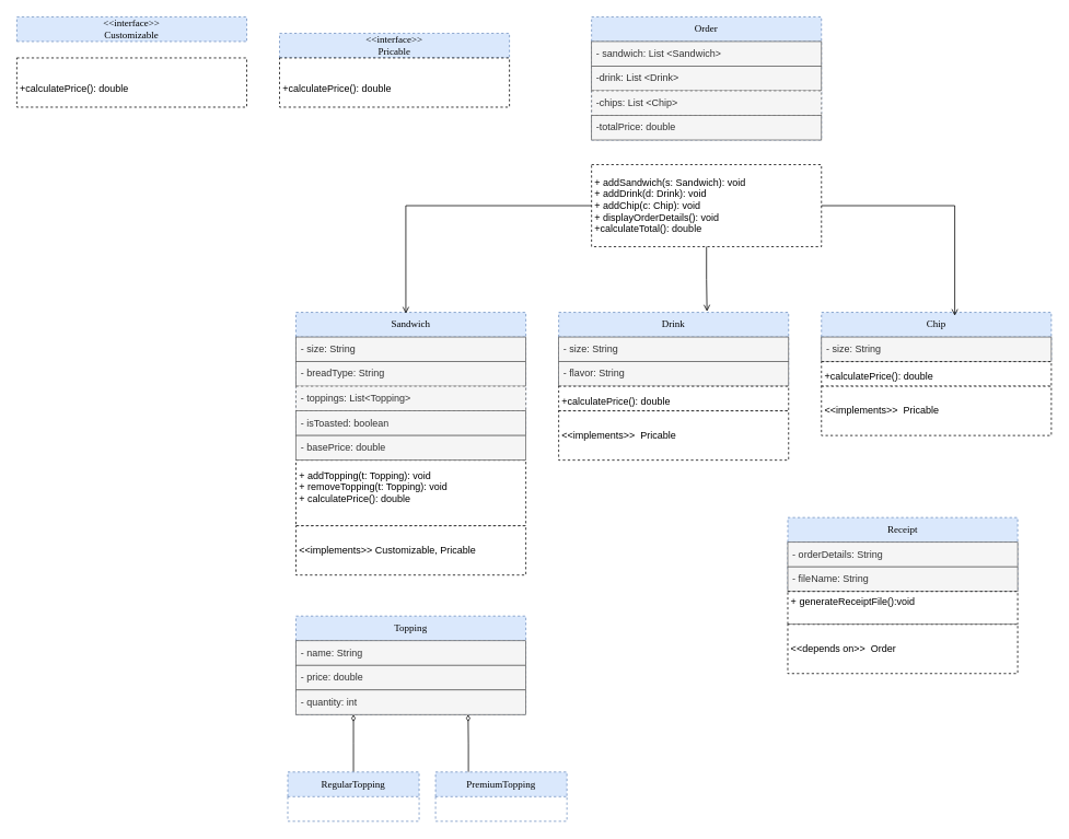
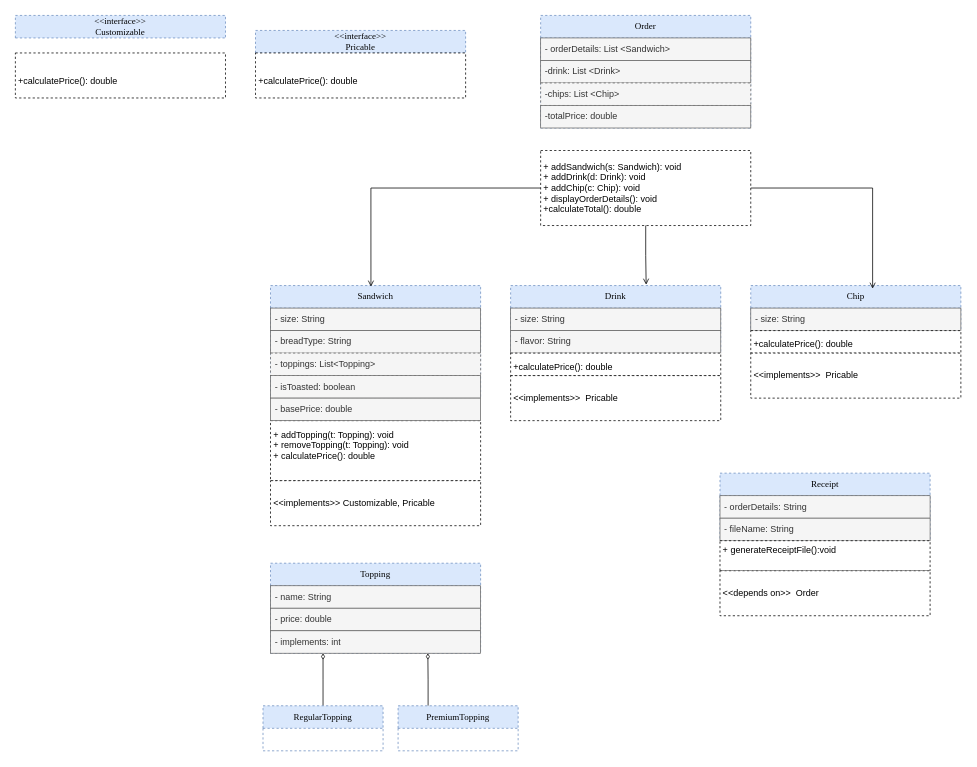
  <mxCell id="0" />
  <mxCell id="1" parent="0" />
  <mxCell id="2" value="Order" style="swimlane;fontStyle=0;childLayout=stackLayout;horizontal=1;startSize=30;horizontalStack=0;resizeParent=1;resizeParentMax=0;resizeLast=0;collapsible=1;marginBottom=0;whiteSpace=wrap;html=1;dashed=1;fontFamily=Verdana;fillColor=#dae8fc;strokeColor=#6c8ebf;" vertex="1" parent="1"><mxGeometry x="720" y="20" width="280" height="150" as="geometry"><mxRectangle x="80" y="40" width="70" height="30" as="alternateBounds" /></mxGeometry></mxCell>
- <mxCell id="3" value="- sandwich: List &amp;lt;Sandwich&amp;gt;" style="text;strokeColor=#666666;fillColor=#f5f5f5;align=left;verticalAlign=middle;spacingLeft=4;spacingRight=4;overflow=hidden;points=[[0,0.5],[1,0.5]];portConstraint=eastwest;rotatable=0;whiteSpace=wrap;html=1;fontColor=#333333;" vertex="1" parent="2"><mxGeometry y="30" width="280" height="30" as="geometry" /></mxCell>
+ <mxCell id="3" value="- orderDetails: List &amp;lt;Sandwich&amp;gt;" style="text;strokeColor=#666666;fillColor=#f5f5f5;align=left;verticalAlign=middle;spacingLeft=4;spacingRight=4;overflow=hidden;points=[[0,0.5],[1,0.5]];portConstraint=eastwest;rotatable=0;whiteSpace=wrap;html=1;fontColor=#333333;" vertex="1" parent="2"><mxGeometry y="30" width="280" height="30" as="geometry" /></mxCell>
  <mxCell id="4" value="-drink: List &amp;lt;Drink&amp;gt;" style="text;strokeColor=#666666;fillColor=#f5f5f5;align=left;verticalAlign=middle;spacingLeft=4;spacingRight=4;overflow=hidden;points=[[0,0.5],[1,0.5]];portConstraint=eastwest;rotatable=0;whiteSpace=wrap;html=1;fontColor=#333333;" vertex="1" parent="2"><mxGeometry y="60" width="280" height="30" as="geometry" /></mxCell>
  <mxCell id="5" value="-chips: List &amp;lt;Chip&amp;gt;" style="text;strokeColor=#666666;fillColor=#f5f5f5;align=left;verticalAlign=middle;spacingLeft=4;spacingRight=4;overflow=hidden;points=[[0,0.5],[1,0.5]];portConstraint=eastwest;rotatable=0;whiteSpace=wrap;html=1;dashed=1;fontColor=#333333;" vertex="1" parent="2"><mxGeometry y="90" width="280" height="30" as="geometry" /></mxCell>
  <mxCell id="6" value="-totalPrice: double&amp;nbsp;" style="text;strokeColor=#666666;fillColor=#f5f5f5;align=left;verticalAlign=middle;spacingLeft=4;spacingRight=4;overflow=hidden;points=[[0,0.5],[1,0.5]];portConstraint=eastwest;rotatable=0;whiteSpace=wrap;html=1;rounded=0;fontColor=#333333;" vertex="1" parent="2"><mxGeometry y="120" width="280" height="30" as="geometry" /></mxCell>
  <mxCell id="7" value="+ addSandwich(s: Sandwich): void&amp;nbsp;&lt;div&gt;+ addDrink(d: Drink): void&amp;nbsp;&lt;/div&gt;&lt;div&gt;+ addChip(c: Chip): void&lt;/div&gt;&lt;div&gt;+ displayOrderDetails(): void&lt;/div&gt;&lt;div&gt;+calculateTotal(): double&amp;nbsp;&lt;/div&gt;" style="rounded=0;whiteSpace=wrap;html=1;align=left;dashed=1;spacingTop=0;spacing=4;spacingBottom=0;" vertex="1" parent="1"><mxGeometry x="720" y="200" width="280" height="100" as="geometry" /></mxCell>
  <mxCell id="8" value="Sandwich" style="swimlane;fontStyle=0;childLayout=stackLayout;horizontal=1;startSize=30;horizontalStack=0;resizeParent=1;resizeParentMax=0;resizeLast=0;collapsible=1;marginBottom=0;whiteSpace=wrap;html=1;dashed=1;fontFamily=Verdana;fillColor=#dae8fc;strokeColor=#6c8ebf;" vertex="1" parent="1"><mxGeometry x="360" y="380" width="280" height="150" as="geometry"><mxRectangle x="80" y="40" width="70" height="30" as="alternateBounds" /></mxGeometry></mxCell>
  <mxCell id="9" value="- size: String" style="text;strokeColor=#666666;fillColor=#f5f5f5;align=left;verticalAlign=middle;spacingLeft=4;spacingRight=4;overflow=hidden;points=[[0,0.5],[1,0.5]];portConstraint=eastwest;rotatable=0;whiteSpace=wrap;html=1;fontColor=#333333;" vertex="1" parent="8"><mxGeometry y="30" width="280" height="30" as="geometry" /></mxCell>
  <mxCell id="10" value="- breadType: String" style="text;strokeColor=#666666;fillColor=#f5f5f5;align=left;verticalAlign=middle;spacingLeft=4;spacingRight=4;overflow=hidden;points=[[0,0.5],[1,0.5]];portConstraint=eastwest;rotatable=0;whiteSpace=wrap;html=1;fontColor=#333333;" vertex="1" parent="8"><mxGeometry y="60" width="280" height="30" as="geometry" /></mxCell>
  <mxCell id="11" value="- toppings: List&amp;lt;Topping&amp;gt;" style="text;strokeColor=#666666;fillColor=#f5f5f5;align=left;verticalAlign=middle;spacingLeft=4;spacingRight=4;overflow=hidden;points=[[0,0.5],[1,0.5]];portConstraint=eastwest;rotatable=0;whiteSpace=wrap;html=1;dashed=1;fontColor=#333333;" vertex="1" parent="8"><mxGeometry y="90" width="280" height="30" as="geometry" /></mxCell>
  <mxCell id="12" value="- isToasted: boolean" style="text;strokeColor=#666666;fillColor=#f5f5f5;align=left;verticalAlign=middle;spacingLeft=4;spacingRight=4;overflow=hidden;points=[[0,0.5],[1,0.5]];portConstraint=eastwest;rotatable=0;whiteSpace=wrap;html=1;rounded=0;fontColor=#333333;" vertex="1" parent="8"><mxGeometry y="120" width="280" height="30" as="geometry" /></mxCell>
  <mxCell id="13" value="+ addTopping(t: Topping): void&lt;div&gt;+ removeTopping(t: Topping): void&lt;/div&gt;&lt;div&gt;+ calculatePrice(): double&lt;/div&gt;&lt;div&gt;&lt;br&gt;&lt;/div&gt;" style="rounded=0;whiteSpace=wrap;html=1;align=left;dashed=1;spacingTop=0;spacing=4;spacingBottom=0;" vertex="1" parent="1"><mxGeometry x="360" y="560" width="280" height="80" as="geometry" /></mxCell>
  <mxCell id="14" value="&amp;lt;&amp;lt;implements&amp;gt;&amp;gt; Customizable, Pricable" style="rounded=0;whiteSpace=wrap;html=1;align=left;dashed=1;spacingTop=0;spacing=4;spacingBottom=0;" vertex="1" parent="1"><mxGeometry x="360" y="640" width="280" height="60" as="geometry" /></mxCell>
  <mxCell id="15" value="Topping" style="swimlane;fontStyle=0;childLayout=stackLayout;horizontal=1;startSize=30;horizontalStack=0;resizeParent=1;resizeParentMax=0;resizeLast=0;collapsible=1;marginBottom=0;whiteSpace=wrap;html=1;dashed=1;fontFamily=Verdana;fillColor=#dae8fc;strokeColor=#6c8ebf;" vertex="1" parent="1"><mxGeometry x="360" y="750" width="280" height="120" as="geometry"><mxRectangle x="80" y="40" width="70" height="30" as="alternateBounds" /></mxGeometry></mxCell>
  <mxCell id="16" value="- name: String" style="text;strokeColor=#666666;fillColor=#f5f5f5;align=left;verticalAlign=middle;spacingLeft=4;spacingRight=4;overflow=hidden;points=[[0,0.5],[1,0.5]];portConstraint=eastwest;rotatable=0;whiteSpace=wrap;html=1;fontColor=#333333;" vertex="1" parent="15"><mxGeometry y="30" width="280" height="30" as="geometry" /></mxCell>
  <mxCell id="17" value="- price: double" style="text;strokeColor=#666666;fillColor=#f5f5f5;align=left;verticalAlign=middle;spacingLeft=4;spacingRight=4;overflow=hidden;points=[[0,0.5],[1,0.5]];portConstraint=eastwest;rotatable=0;whiteSpace=wrap;html=1;fontColor=#333333;" vertex="1" parent="15"><mxGeometry y="60" width="280" height="30" as="geometry" /></mxCell>
- <mxCell id="18" value="- quantity: int" style="text;strokeColor=#666666;fillColor=#f5f5f5;align=left;verticalAlign=middle;spacingLeft=4;spacingRight=4;overflow=hidden;points=[[0,0.5],[1,0.5]];portConstraint=eastwest;rotatable=0;whiteSpace=wrap;html=1;rounded=0;fontColor=#333333;" vertex="1" parent="15"><mxGeometry y="90" width="280" height="30" as="geometry" /></mxCell>
+ <mxCell id="18" value="- implements: int" style="text;strokeColor=#666666;fillColor=#f5f5f5;align=left;verticalAlign=middle;spacingLeft=4;spacingRight=4;overflow=hidden;points=[[0,0.5],[1,0.5]];portConstraint=eastwest;rotatable=0;whiteSpace=wrap;html=1;rounded=0;fontColor=#333333;" vertex="1" parent="15"><mxGeometry y="90" width="280" height="30" as="geometry" /></mxCell>
  <mxCell id="19" style="edgeStyle=orthogonalEdgeStyle;rounded=0;orthogonalLoop=1;jettySize=auto;html=1;endArrow=diamondThin;endFill=0;" edge="1" parent="1" source="20"><mxGeometry relative="1" as="geometry"><mxPoint x="430" y="870" as="targetPoint" /></mxGeometry></mxCell>
  <mxCell id="20" value="RegularTopping" style="swimlane;fontStyle=0;childLayout=stackLayout;horizontal=1;startSize=30;horizontalStack=0;resizeParent=1;resizeParentMax=0;resizeLast=0;collapsible=1;marginBottom=0;whiteSpace=wrap;html=1;dashed=1;fontFamily=Verdana;fillColor=#dae8fc;strokeColor=#6c8ebf;" vertex="1" parent="1"><mxGeometry x="350" y="940" width="160" height="60" as="geometry"><mxRectangle x="80" y="40" width="70" height="30" as="alternateBounds" /></mxGeometry></mxCell>
  <mxCell id="21" style="edgeStyle=orthogonalEdgeStyle;rounded=0;orthogonalLoop=1;jettySize=auto;html=1;exitX=0.25;exitY=0;exitDx=0;exitDy=0;endArrow=diamondThin;endFill=0;" edge="1" parent="1" source="22"><mxGeometry relative="1" as="geometry"><mxPoint x="569.667" y="870" as="targetPoint" /></mxGeometry></mxCell>
  <mxCell id="22" value="PremiumTopping" style="swimlane;fontStyle=0;childLayout=stackLayout;horizontal=1;startSize=30;horizontalStack=0;resizeParent=1;resizeParentMax=0;resizeLast=0;collapsible=1;marginBottom=0;whiteSpace=wrap;html=1;dashed=1;fontFamily=Verdana;fillColor=#dae8fc;strokeColor=#6c8ebf;" vertex="1" parent="1"><mxGeometry x="530" y="940" width="160" height="60" as="geometry"><mxRectangle x="80" y="40" width="70" height="30" as="alternateBounds" /></mxGeometry></mxCell>
  <mxCell id="23" value="Drink" style="swimlane;fontStyle=0;childLayout=stackLayout;horizontal=1;startSize=30;horizontalStack=0;resizeParent=1;resizeParentMax=0;resizeLast=0;collapsible=1;marginBottom=0;whiteSpace=wrap;html=1;dashed=1;fontFamily=Verdana;fillColor=#dae8fc;strokeColor=#6c8ebf;" vertex="1" parent="1"><mxGeometry x="680" y="380" width="280" height="90" as="geometry"><mxRectangle x="80" y="40" width="70" height="30" as="alternateBounds" /></mxGeometry></mxCell>
  <mxCell id="24" value="- size: String" style="text;strokeColor=#666666;fillColor=#f5f5f5;align=left;verticalAlign=middle;spacingLeft=4;spacingRight=4;overflow=hidden;points=[[0,0.5],[1,0.5]];portConstraint=eastwest;rotatable=0;whiteSpace=wrap;html=1;fontColor=#333333;" vertex="1" parent="23"><mxGeometry y="30" width="280" height="30" as="geometry" /></mxCell>
  <mxCell id="25" value="- flavor: String" style="text;strokeColor=#666666;fillColor=#f5f5f5;align=left;verticalAlign=middle;spacingLeft=4;spacingRight=4;overflow=hidden;points=[[0,0.5],[1,0.5]];portConstraint=eastwest;rotatable=0;whiteSpace=wrap;html=1;fontColor=#333333;" vertex="1" parent="23"><mxGeometry y="60" width="280" height="30" as="geometry" /></mxCell>
  <mxCell id="26" value="&lt;br&gt;&lt;div&gt;+calculatePrice(): double&lt;/div&gt;" style="rounded=0;whiteSpace=wrap;html=1;align=left;dashed=1;spacingTop=0;spacing=4;spacingBottom=0;verticalAlign=bottom;" vertex="1" parent="1"><mxGeometry x="680" y="470" width="280" height="30" as="geometry" /></mxCell>
  <mxCell id="27" value="&amp;lt;&amp;lt;implements&amp;gt;&amp;gt;&amp;nbsp; Pricable" style="rounded=0;whiteSpace=wrap;html=1;align=left;dashed=1;spacingTop=0;spacing=4;spacingBottom=0;" vertex="1" parent="1"><mxGeometry x="680" y="500" width="280" height="60" as="geometry" /></mxCell>
  <mxCell id="28" value="Chip" style="swimlane;fontStyle=0;childLayout=stackLayout;horizontal=1;startSize=30;horizontalStack=0;resizeParent=1;resizeParentMax=0;resizeLast=0;collapsible=1;marginBottom=0;whiteSpace=wrap;html=1;dashed=1;fontFamily=Verdana;fillColor=#dae8fc;strokeColor=#6c8ebf;" vertex="1" parent="1"><mxGeometry x="1000" y="380" width="280" height="60" as="geometry"><mxRectangle x="80" y="40" width="70" height="30" as="alternateBounds" /></mxGeometry></mxCell>
  <mxCell id="29" value="- size: String" style="text;strokeColor=#666666;fillColor=#f5f5f5;align=left;verticalAlign=middle;spacingLeft=4;spacingRight=4;overflow=hidden;points=[[0,0.5],[1,0.5]];portConstraint=eastwest;rotatable=0;whiteSpace=wrap;html=1;fontColor=#333333;" vertex="1" parent="28"><mxGeometry y="30" width="280" height="30" as="geometry" /></mxCell>
  <mxCell id="30" value="&lt;br&gt;&lt;div&gt;+calculatePrice(): double&lt;/div&gt;" style="rounded=0;whiteSpace=wrap;html=1;align=left;dashed=1;spacingTop=0;spacing=4;spacingBottom=0;verticalAlign=bottom;" vertex="1" parent="1"><mxGeometry x="1000" y="440" width="280" height="30" as="geometry" /></mxCell>
  <mxCell id="31" value="&amp;lt;&amp;lt;implements&amp;gt;&amp;gt;&amp;nbsp; Pricable" style="rounded=0;whiteSpace=wrap;html=1;align=left;dashed=1;spacingTop=0;spacing=4;spacingBottom=0;" vertex="1" parent="1"><mxGeometry x="1000" y="470" width="280" height="60" as="geometry" /></mxCell>
  <mxCell id="32" value="&amp;lt;&amp;lt;interface&amp;gt;&amp;gt;&lt;div&gt;Customizable&lt;/div&gt;" style="swimlane;fontStyle=0;childLayout=stackLayout;horizontal=1;startSize=30;horizontalStack=0;resizeParent=1;resizeParentMax=0;resizeLast=0;collapsible=1;marginBottom=0;whiteSpace=wrap;html=1;dashed=1;fontFamily=Verdana;fillColor=#dae8fc;strokeColor=#6c8ebf;" vertex="1" parent="1"><mxGeometry x="20" y="20" width="280" height="30" as="geometry"><mxRectangle x="80" y="40" width="70" height="30" as="alternateBounds" /></mxGeometry></mxCell>
  <mxCell id="33" value="&amp;lt;&amp;lt;interface&amp;gt;&amp;gt;&lt;div&gt;Pricable&lt;/div&gt;" style="swimlane;fontStyle=0;childLayout=stackLayout;horizontal=1;startSize=30;horizontalStack=0;resizeParent=1;resizeParentMax=0;resizeLast=0;collapsible=1;marginBottom=0;whiteSpace=wrap;html=1;dashed=1;fontFamily=Verdana;fillColor=#dae8fc;strokeColor=#6c8ebf;" vertex="1" parent="1"><mxGeometry x="340" y="40" width="280" height="30" as="geometry"><mxRectangle x="80" y="40" width="70" height="30" as="alternateBounds" /></mxGeometry></mxCell>
  <mxCell id="34" value="&lt;br&gt;&lt;div&gt;+calculatePrice(): double&lt;/div&gt;" style="rounded=0;whiteSpace=wrap;html=1;align=left;dashed=1;spacingTop=0;spacing=4;spacingBottom=0;" vertex="1" parent="1"><mxGeometry x="20" y="70" width="280" height="60" as="geometry" /></mxCell>
  <mxCell id="35" value="&lt;br&gt;&lt;div&gt;+calculatePrice(): double&lt;/div&gt;" style="rounded=0;whiteSpace=wrap;html=1;align=left;dashed=1;spacingTop=0;spacing=4;spacingBottom=0;" vertex="1" parent="1"><mxGeometry x="340" y="70" width="280" height="60" as="geometry" /></mxCell>
  <mxCell id="36" style="edgeStyle=orthogonalEdgeStyle;rounded=0;orthogonalLoop=1;jettySize=auto;html=1;entryX=0.478;entryY=0.01;entryDx=0;entryDy=0;entryPerimeter=0;endArrow=open;endFill=0;" edge="1" parent="1" source="7" target="8"><mxGeometry relative="1" as="geometry" /></mxCell>
  <mxCell id="37" style="edgeStyle=orthogonalEdgeStyle;rounded=0;orthogonalLoop=1;jettySize=auto;html=1;entryX=0.645;entryY=-0.012;entryDx=0;entryDy=0;entryPerimeter=0;endArrow=open;endFill=0;" edge="1" parent="1" source="7" target="23"><mxGeometry relative="1" as="geometry" /></mxCell>
  <mxCell id="38" style="edgeStyle=orthogonalEdgeStyle;rounded=0;orthogonalLoop=1;jettySize=auto;html=1;exitX=1;exitY=0.5;exitDx=0;exitDy=0;entryX=0.58;entryY=0.07;entryDx=0;entryDy=0;entryPerimeter=0;endArrow=open;endFill=0;" edge="1" parent="1" source="7" target="28"><mxGeometry relative="1" as="geometry" /></mxCell>
  <mxCell id="39" value="Receipt" style="swimlane;fontStyle=0;childLayout=stackLayout;horizontal=1;startSize=30;horizontalStack=0;resizeParent=1;resizeParentMax=0;resizeLast=0;collapsible=1;marginBottom=0;whiteSpace=wrap;html=1;dashed=1;fontFamily=Verdana;fillColor=#dae8fc;strokeColor=#6c8ebf;" vertex="1" parent="1"><mxGeometry x="959" y="630" width="280" height="90" as="geometry"><mxRectangle x="80" y="40" width="70" height="30" as="alternateBounds" /></mxGeometry></mxCell>
  <mxCell id="40" value="- orderDetails: String" style="text;strokeColor=#666666;fillColor=#f5f5f5;align=left;verticalAlign=middle;spacingLeft=4;spacingRight=4;overflow=hidden;points=[[0,0.5],[1,0.5]];portConstraint=eastwest;rotatable=0;whiteSpace=wrap;html=1;fontColor=#333333;" vertex="1" parent="39"><mxGeometry y="30" width="280" height="30" as="geometry" /></mxCell>
  <mxCell id="41" value="- fileName: String" style="text;strokeColor=#666666;fillColor=#f5f5f5;align=left;verticalAlign=middle;spacingLeft=4;spacingRight=4;overflow=hidden;points=[[0,0.5],[1,0.5]];portConstraint=eastwest;rotatable=0;whiteSpace=wrap;html=1;fontColor=#333333;" vertex="1" parent="39"><mxGeometry y="60" width="280" height="30" as="geometry" /></mxCell>
  <mxCell id="42" value="+ generateReceiptFile():void&amp;nbsp;&lt;div&gt;&lt;span style=&quot;background-color: initial;&quot;&gt;&amp;nbsp;&lt;/span&gt;&lt;/div&gt;" style="rounded=0;whiteSpace=wrap;html=1;align=left;dashed=1;spacingTop=0;spacing=4;spacingBottom=0;" vertex="1" parent="1"><mxGeometry x="959" y="720" width="280" height="40" as="geometry" /></mxCell>
  <mxCell id="43" value="&amp;lt;&amp;lt;depends on&amp;gt;&amp;gt;&amp;nbsp; Order" style="rounded=0;whiteSpace=wrap;html=1;align=left;dashed=1;spacingTop=0;spacing=4;spacingBottom=0;" vertex="1" parent="1"><mxGeometry x="959" y="760" width="280" height="60" as="geometry" /></mxCell>
  <mxCell id="44" value="- basePrice: double" style="text;strokeColor=#666666;fillColor=#f5f5f5;align=left;verticalAlign=middle;spacingLeft=4;spacingRight=4;overflow=hidden;points=[[0,0.5],[1,0.5]];portConstraint=eastwest;rotatable=0;whiteSpace=wrap;html=1;rounded=0;fontColor=#333333;" vertex="1" parent="1"><mxGeometry x="360" y="530" width="280" height="30" as="geometry" /></mxCell>
